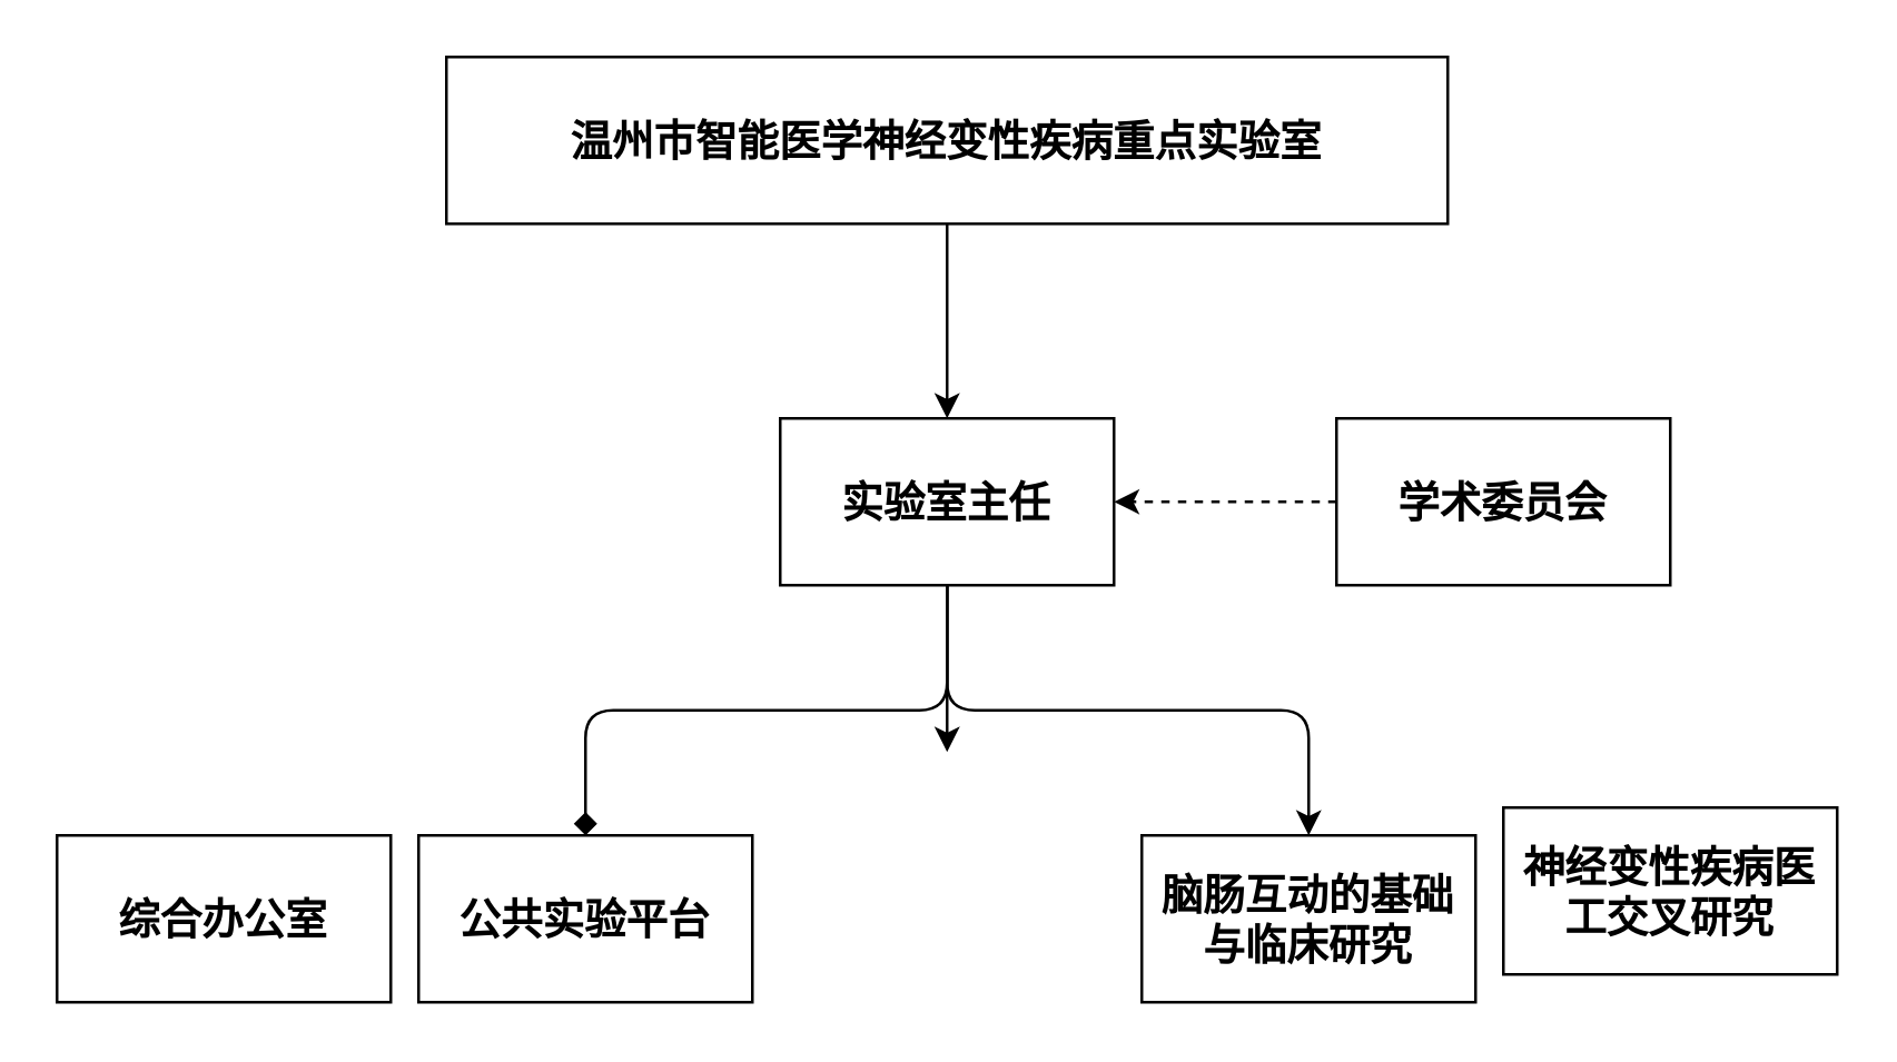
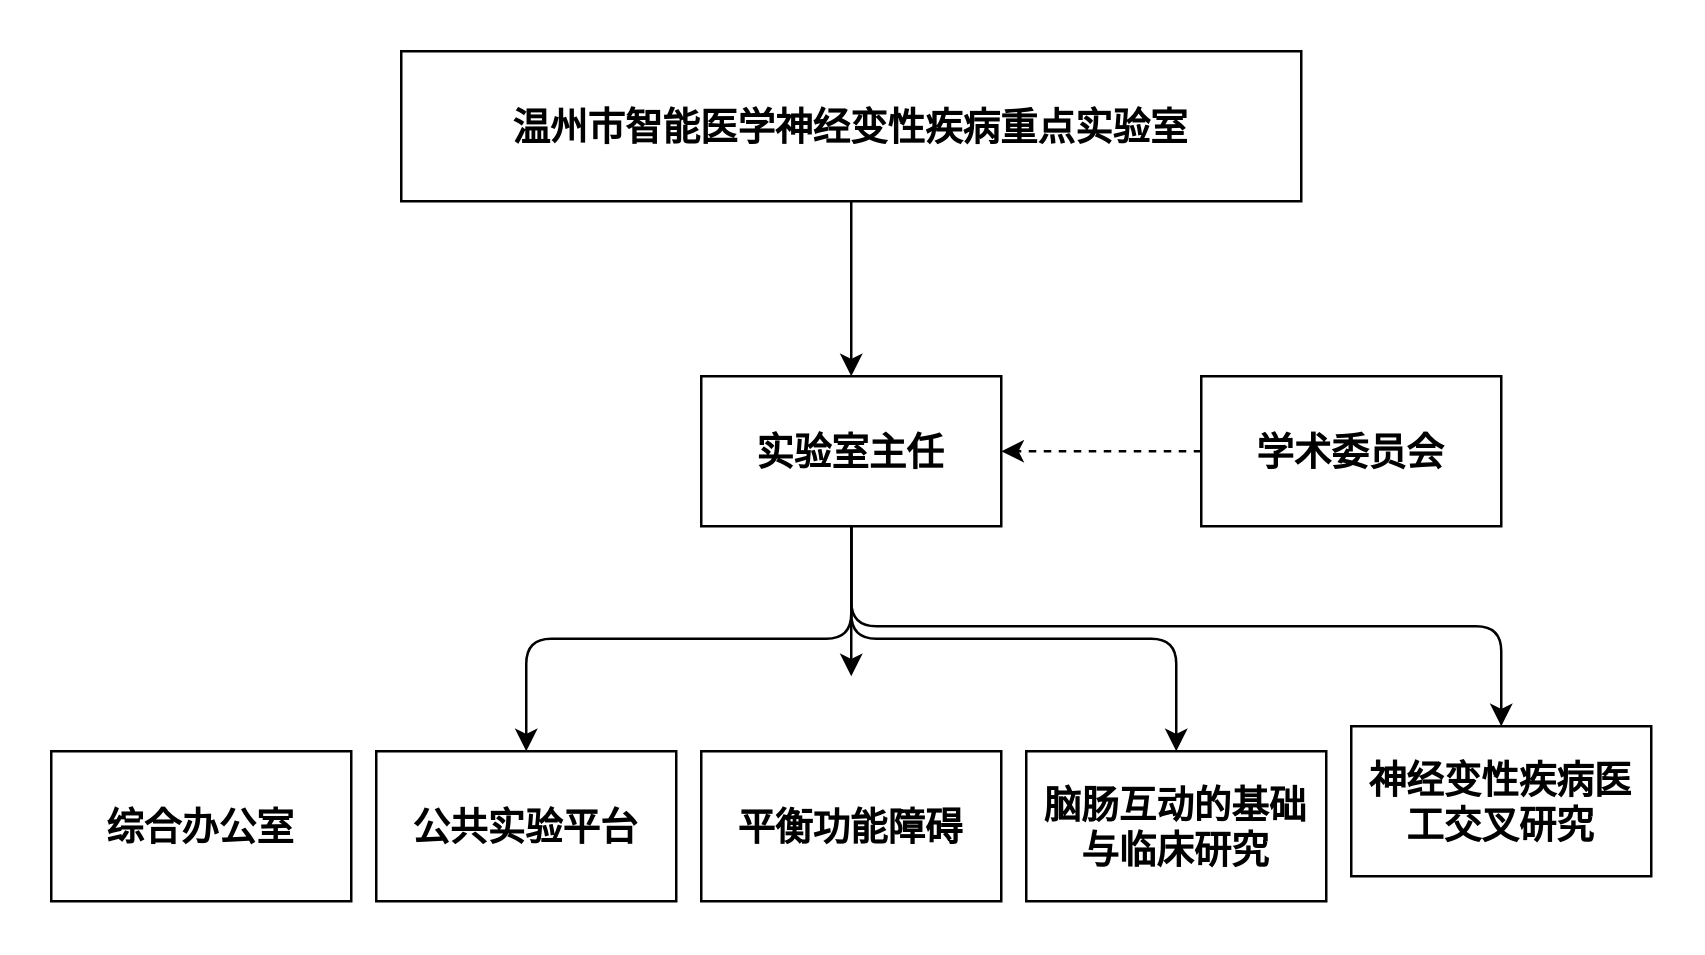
  <mxCell id="0" />
  <mxCell id="1" parent="0" />
  <mxCell id="2" value="&lt;font style=&quot;font-size: 15px;&quot;&gt;温州市智能医学神经变性疾病重点实验室&lt;/font&gt;" style="rounded=0;whiteSpace=wrap;html=1;fontSize=15;fontStyle=1" vertex="1" parent="1"><mxGeometry x="160" y="20" width="360" height="60" as="geometry" /></mxCell>
  <mxCell id="3" value="" style="edgeStyle=orthogonalEdgeStyle;rounded=0;orthogonalLoop=1;jettySize=auto;html=1;fontSize=15;fontStyle=1;dashed=1;" edge="1" parent="1" source="6" target="4"><mxGeometry relative="1" as="geometry" /></mxCell>
  <mxCell id="4" value="实验室主任" style="rounded=0;whiteSpace=wrap;html=1;fontStyle=1;fontSize=15;" vertex="1" parent="1"><mxGeometry x="280" y="150" width="120" height="60" as="geometry" /></mxCell>
  <mxCell id="5" value="" style="edgeStyle=elbowEdgeStyle;elbow=vertical;endArrow=classic;html=1;exitX=0.5;exitY=1;exitDx=0;exitDy=0;entryX=0.5;entryY=0;entryDx=0;entryDy=0;fontSize=15;fontStyle=1" edge="1" parent="1" source="2" target="4"><mxGeometry width="50" height="50" relative="1" as="geometry"><mxPoint x="330" y="310" as="sourcePoint" /><mxPoint x="380" y="260" as="targetPoint" /></mxGeometry></mxCell>
  <mxCell id="6" value="学术委员会" style="rounded=0;whiteSpace=wrap;html=1;fontStyle=1;fontSize=15;" vertex="1" parent="1"><mxGeometry x="480" y="150" width="120" height="60" as="geometry" /></mxCell>
  <mxCell id="7" value="综合办公室" style="rounded=0;whiteSpace=wrap;html=1;fontStyle=1;fontSize=15;" vertex="1" parent="1"><mxGeometry x="20" y="300" width="120" height="60" as="geometry" /></mxCell>
  <mxCell id="8" value="公共实验平台" style="rounded=0;whiteSpace=wrap;html=1;fontStyle=1;fontSize=15;" vertex="1" parent="1"><mxGeometry x="150" y="300" width="120" height="60" as="geometry" /></mxCell>
+ <mxCell id="9" value="&lt;span style=&quot;font-size: 15px;&quot;&gt;&lt;span style=&quot;font-size: 15px;&quot;&gt;平衡功能障碍&lt;/span&gt;&lt;/span&gt;" style="rounded=0;whiteSpace=wrap;html=1;fontSize=15;fontStyle=1" vertex="1" parent="1"><mxGeometry x="280" y="300" width="120" height="60" as="geometry" /></mxCell>
  <mxCell id="10" value="&lt;span style=&quot;font-size: 15px;&quot;&gt;&lt;span style=&quot;font-size: 15px;&quot;&gt;脑肠互动的基础与临床研究&lt;/span&gt;&lt;/span&gt;" style="rounded=0;whiteSpace=wrap;html=1;fontSize=15;fontStyle=1" vertex="1" parent="1"><mxGeometry x="410" y="300" width="120" height="60" as="geometry" /></mxCell>
  <mxCell id="11" value="&lt;span style=&quot;font-size: 15px;&quot;&gt;&lt;span style=&quot;font-size: 15px; color: black;&quot;&gt;神经变性疾病医工交叉研究&lt;/span&gt;&lt;/span&gt;" style="rounded=0;whiteSpace=wrap;html=1;fontSize=15;fontStyle=1" vertex="1" parent="1"><mxGeometry x="540" y="290" width="120" height="60" as="geometry" /></mxCell>
- <mxCell id="12" value="" style="edgeStyle=elbowEdgeStyle;elbow=vertical;endArrow=diamond;html=1;exitX=0.5;exitY=1;exitDx=0;exitDy=0;entryX=0.5;entryY=0;entryDx=0;entryDy=0;fontSize=15;fontStyle=1;" edge="1" parent="1" source="4" target="8"><mxGeometry width="50" height="50" relative="1" as="geometry"><mxPoint x="320" y="460" as="sourcePoint" /><mxPoint x="370" y="410" as="targetPoint" /></mxGeometry></mxCell>
+ <mxCell id="12" value="" style="edgeStyle=elbowEdgeStyle;elbow=vertical;endArrow=classic;html=1;exitX=0.5;exitY=1;exitDx=0;exitDy=0;entryX=0.5;entryY=0;entryDx=0;entryDy=0;fontSize=15;fontStyle=1" edge="1" parent="1" source="4" target="8"><mxGeometry width="50" height="50" relative="1" as="geometry"><mxPoint x="320" y="460" as="sourcePoint" /><mxPoint x="370" y="410" as="targetPoint" /></mxGeometry></mxCell>
  <mxCell id="13" value="" style="edgeStyle=elbowEdgeStyle;elbow=vertical;endArrow=classic;html=1;exitX=0.5;exitY=1;exitDx=0;exitDy=0;fontSize=15;fontStyle=1" edge="1" parent="1" source="4"><mxGeometry width="50" height="50" relative="1" as="geometry"><mxPoint x="310" y="480" as="sourcePoint" /><mxPoint x="340" y="270" as="targetPoint" /></mxGeometry></mxCell>
  <mxCell id="14" value="" style="edgeStyle=elbowEdgeStyle;elbow=vertical;endArrow=classic;html=1;entryX=0.5;entryY=0;entryDx=0;entryDy=0;fontSize=15;fontStyle=1" edge="1" parent="1" target="10"><mxGeometry width="50" height="50" relative="1" as="geometry"><mxPoint x="340" y="210" as="sourcePoint" /><mxPoint x="360" y="430" as="targetPoint" /></mxGeometry></mxCell>
+ <mxCell id="15" value="" style="edgeStyle=elbowEdgeStyle;elbow=vertical;endArrow=classic;html=1;exitX=0.5;exitY=1;exitDx=0;exitDy=0;fontSize=15;fontStyle=1" edge="1" parent="1" source="4" target="11"><mxGeometry width="50" height="50" relative="1" as="geometry"><mxPoint x="320" y="500" as="sourcePoint" /><mxPoint x="370" y="450" as="targetPoint" /></mxGeometry></mxCell>
